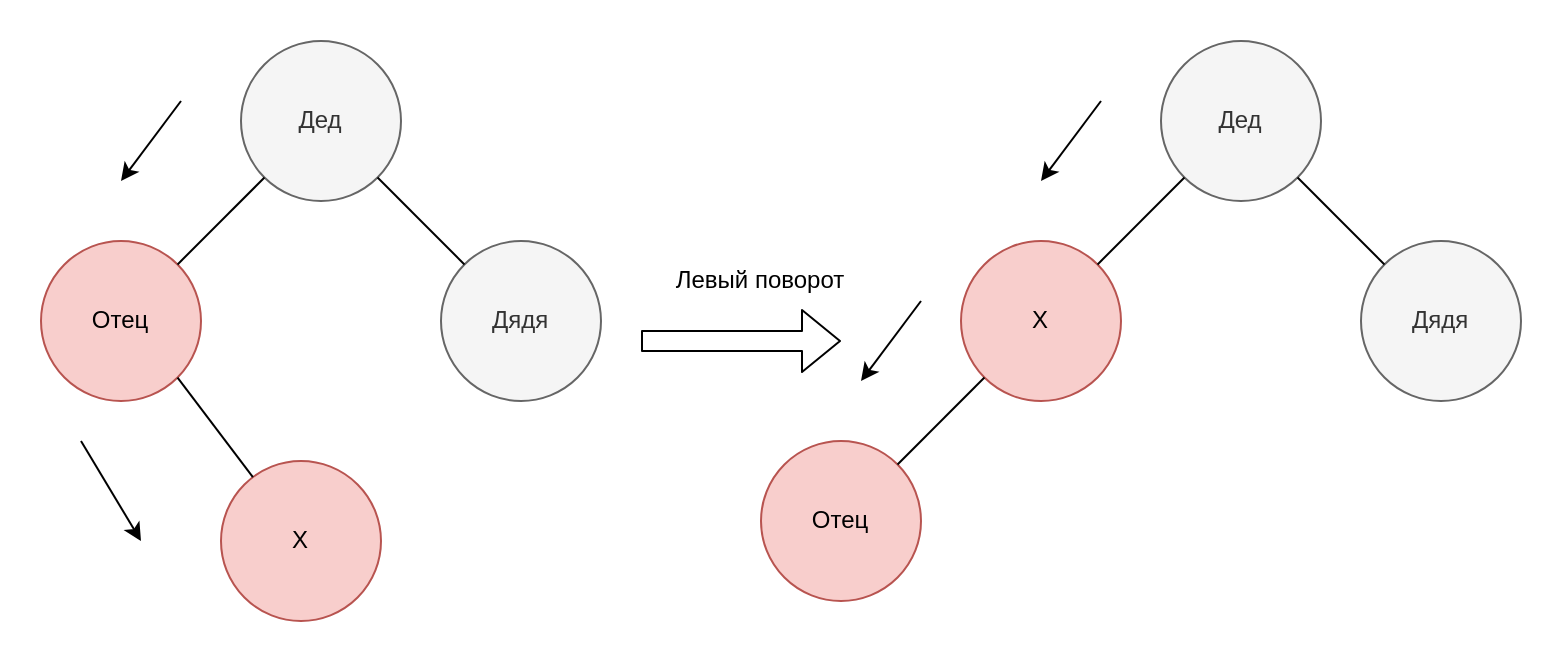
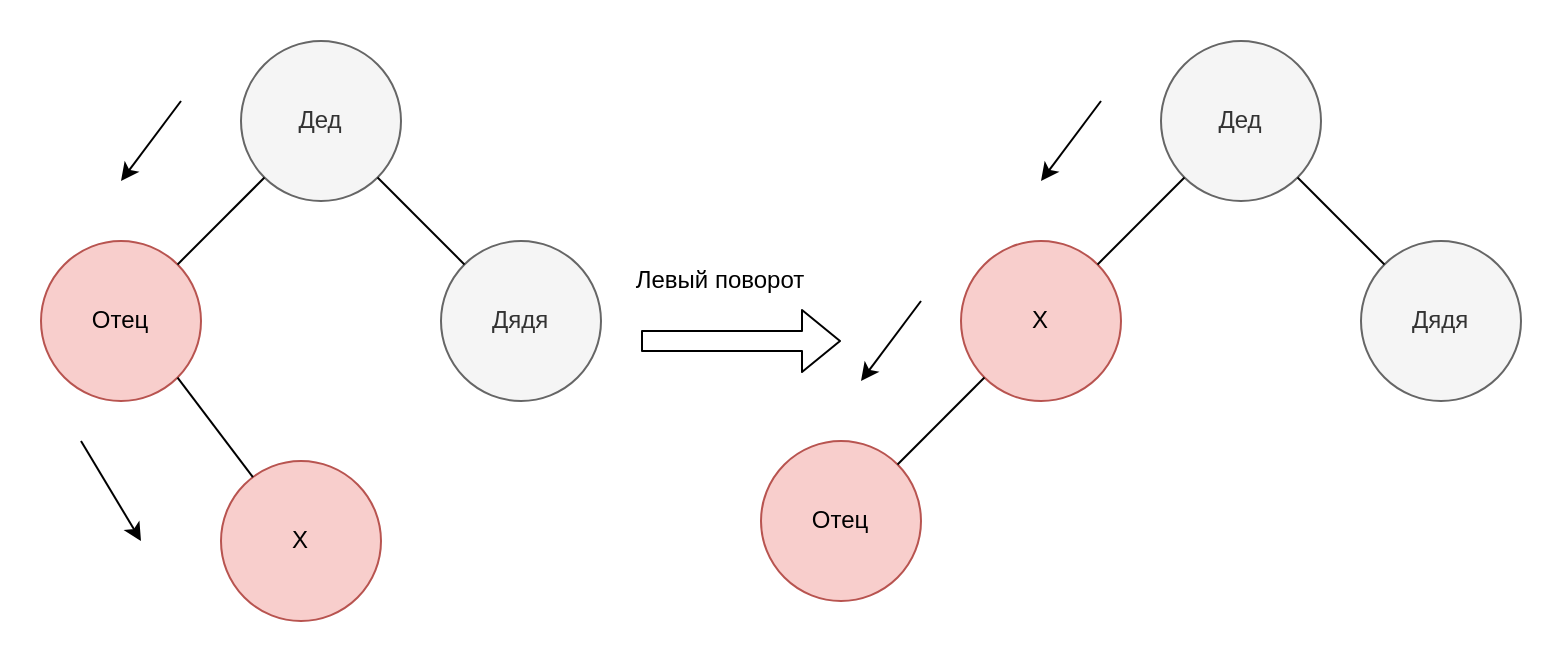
  <mxCell id="0" />
  <mxCell id="1" parent="0" />
  <mxCell id="2" value="Отец" style="ellipse;whiteSpace=wrap;html=1;aspect=fixed;fillColor=#f8cecc;strokeColor=#b85450;" vertex="1" parent="1"><mxGeometry x="20" y="120" width="80" height="80" as="geometry" /></mxCell>
  <mxCell id="3" value="Х" style="ellipse;whiteSpace=wrap;html=1;aspect=fixed;fillColor=#f8cecc;strokeColor=#b85450;" vertex="1" parent="1"><mxGeometry x="110" y="230" width="80" height="80" as="geometry" /></mxCell>
  <mxCell id="4" value="Дед" style="ellipse;whiteSpace=wrap;html=1;aspect=fixed;fillColor=#f5f5f5;strokeColor=#666666;fontColor=#333333;" vertex="1" parent="1"><mxGeometry x="120" y="20" width="80" height="80" as="geometry" /></mxCell>
  <mxCell id="5" value="Дядя" style="ellipse;whiteSpace=wrap;html=1;aspect=fixed;fillColor=#f5f5f5;strokeColor=#666666;fontColor=#333333;" vertex="1" parent="1"><mxGeometry x="220" y="120" width="80" height="80" as="geometry" /></mxCell>
  <mxCell id="6" value="" style="endArrow=none;html=1;entryX=1;entryY=1;entryDx=0;entryDy=0;" edge="1" parent="1" source="3" target="2"><mxGeometry width="50" height="50" relative="1" as="geometry"><mxPoint x="10" y="240" as="sourcePoint" /><mxPoint x="30" y="220" as="targetPoint" /></mxGeometry></mxCell>
  <mxCell id="7" value="" style="endArrow=none;html=1;entryX=0;entryY=1;entryDx=0;entryDy=0;exitX=1;exitY=0;exitDx=0;exitDy=0;" edge="1" parent="1" source="2" target="4"><mxGeometry width="50" height="50" relative="1" as="geometry"><mxPoint x="90" y="340" as="sourcePoint" /><mxPoint x="140" y="290" as="targetPoint" /></mxGeometry></mxCell>
  <mxCell id="8" value="" style="endArrow=none;html=1;entryX=1;entryY=1;entryDx=0;entryDy=0;exitX=0;exitY=0;exitDx=0;exitDy=0;" edge="1" parent="1" source="5" target="4"><mxGeometry width="50" height="50" relative="1" as="geometry"><mxPoint x="30" y="190" as="sourcePoint" /><mxPoint x="80" y="140" as="targetPoint" /></mxGeometry></mxCell>
  <mxCell id="9" value="" style="endArrow=classic;html=1;" edge="1" parent="1"><mxGeometry width="50" height="50" relative="1" as="geometry"><mxPoint x="90" y="50" as="sourcePoint" /><mxPoint x="60" y="90" as="targetPoint" /></mxGeometry></mxCell>
  <mxCell id="10" value="" style="endArrow=classic;html=1;" edge="1" parent="1"><mxGeometry width="50" height="50" relative="1" as="geometry"><mxPoint x="40" y="220" as="sourcePoint" /><mxPoint x="70" y="270" as="targetPoint" /></mxGeometry></mxCell>
  <mxCell id="11" value="" style="shape=flexArrow;endArrow=classic;html=1;" edge="1" parent="1"><mxGeometry width="50" height="50" relative="1" as="geometry"><mxPoint x="320" y="170" as="sourcePoint" /><mxPoint x="420" y="170" as="targetPoint" /></mxGeometry></mxCell>
- <mxCell id="12" value="Левый поворот" style="text;html=1;strokeColor=none;fillColor=none;align=center;verticalAlign=middle;whiteSpace=wrap;rounded=0;" vertex="1" parent="1"><mxGeometry x="330" y="130" width="100" height="20" as="geometry" /></mxCell>
+ <mxCell id="12" value="Левый поворот" style="text;html=1;strokeColor=none;fillColor=none;align=center;verticalAlign=middle;whiteSpace=wrap;rounded=0;" vertex="1" parent="1"><mxGeometry x="310" y="130" width="100" height="20" as="geometry" /></mxCell>
  <mxCell id="13" value="Х" style="ellipse;whiteSpace=wrap;html=1;aspect=fixed;fillColor=#f8cecc;strokeColor=#b85450;" vertex="1" parent="1"><mxGeometry x="480" y="120" width="80" height="80" as="geometry" /></mxCell>
  <mxCell id="14" value="Отец" style="ellipse;whiteSpace=wrap;html=1;aspect=fixed;fillColor=#f8cecc;strokeColor=#b85450;" vertex="1" parent="1"><mxGeometry x="380" y="220" width="80" height="80" as="geometry" /></mxCell>
  <mxCell id="15" value="Дед" style="ellipse;whiteSpace=wrap;html=1;aspect=fixed;fillColor=#f5f5f5;strokeColor=#666666;fontColor=#333333;" vertex="1" parent="1"><mxGeometry x="580" y="20" width="80" height="80" as="geometry" /></mxCell>
  <mxCell id="16" value="Дядя" style="ellipse;whiteSpace=wrap;html=1;aspect=fixed;fillColor=#f5f5f5;strokeColor=#666666;fontColor=#333333;" vertex="1" parent="1"><mxGeometry x="680" y="120" width="80" height="80" as="geometry" /></mxCell>
  <mxCell id="17" value="" style="endArrow=none;html=1;entryX=0;entryY=1;entryDx=0;entryDy=0;exitX=1;exitY=0;exitDx=0;exitDy=0;" edge="1" parent="1" source="13" target="15"><mxGeometry width="50" height="50" relative="1" as="geometry"><mxPoint x="550" y="340" as="sourcePoint" /><mxPoint x="600" y="290" as="targetPoint" /></mxGeometry></mxCell>
  <mxCell id="18" value="" style="endArrow=none;html=1;entryX=1;entryY=1;entryDx=0;entryDy=0;exitX=0;exitY=0;exitDx=0;exitDy=0;" edge="1" parent="1" source="16" target="15"><mxGeometry width="50" height="50" relative="1" as="geometry"><mxPoint x="490" y="190" as="sourcePoint" /><mxPoint x="540" y="140" as="targetPoint" /></mxGeometry></mxCell>
  <mxCell id="19" value="" style="endArrow=classic;html=1;" edge="1" parent="1"><mxGeometry width="50" height="50" relative="1" as="geometry"><mxPoint x="550" y="50" as="sourcePoint" /><mxPoint x="520" y="90" as="targetPoint" /></mxGeometry></mxCell>
  <mxCell id="20" value="" style="endArrow=none;html=1;entryX=0;entryY=1;entryDx=0;entryDy=0;" edge="1" parent="1" source="14" target="13"><mxGeometry width="50" height="50" relative="1" as="geometry"><mxPoint x="470" y="330" as="sourcePoint" /><mxPoint x="520" y="280" as="targetPoint" /></mxGeometry></mxCell>
  <mxCell id="21" value="" style="endArrow=classic;html=1;" edge="1" parent="1"><mxGeometry width="50" height="50" relative="1" as="geometry"><mxPoint x="460" y="150" as="sourcePoint" /><mxPoint x="430" y="190" as="targetPoint" /></mxGeometry></mxCell>
